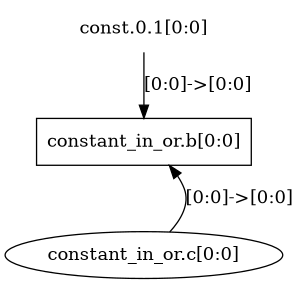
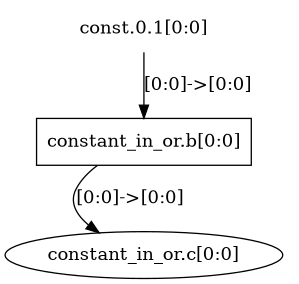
  digraph {
    n1 [label="constant_in_or.b[0:0]" shape=rectangle]
    n2 [label="constant_in_or.c[0:0]" shape=ellipse]
    n3 [label="const.0.1[0:0]" shape=none]
-   n2 -> n1 [label="[0:0]->[0:0]"]
+   n1 -> n2 [label="[0:0]->[0:0]"]
    n3 -> n1 [label="[0:0]->[0:0]"]
  }
